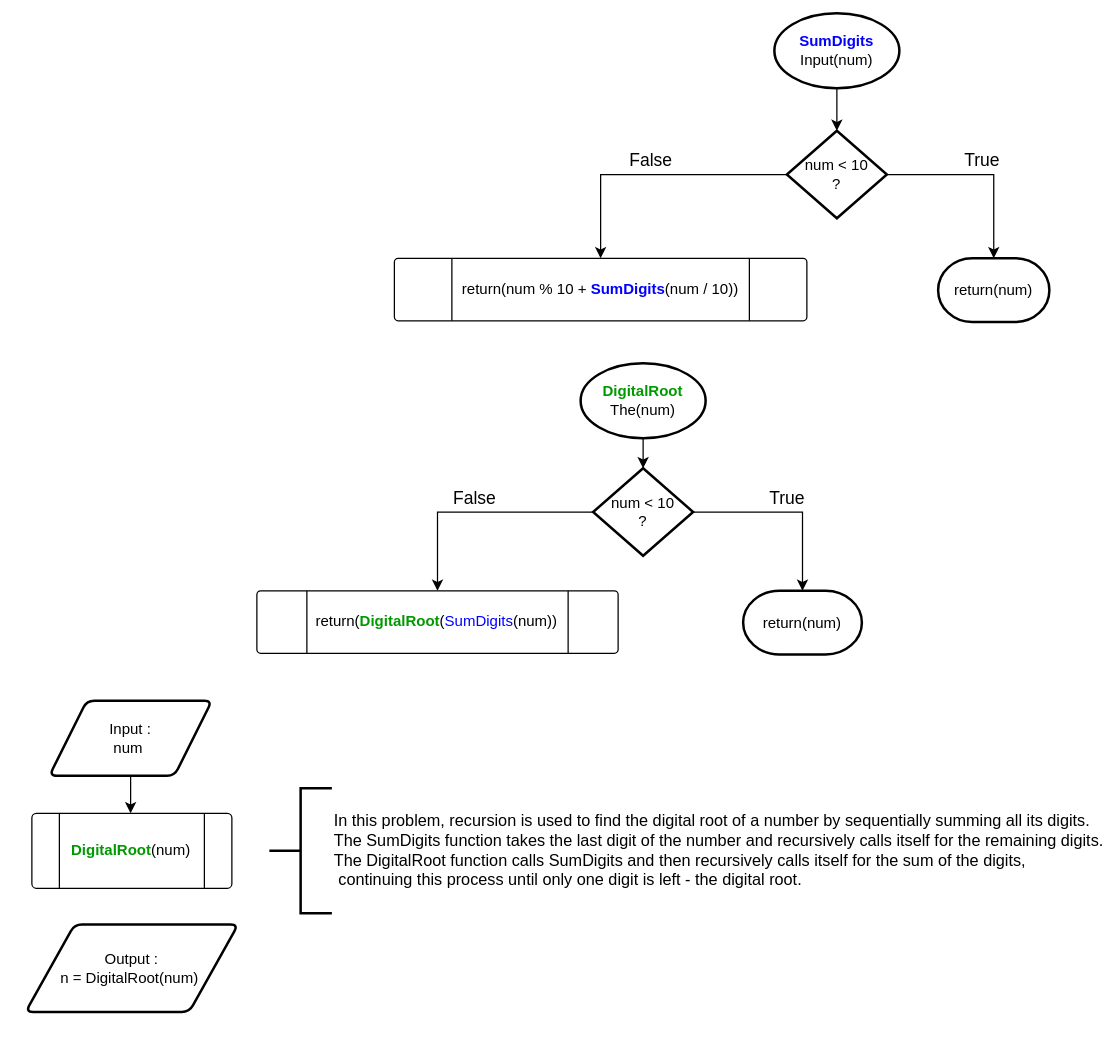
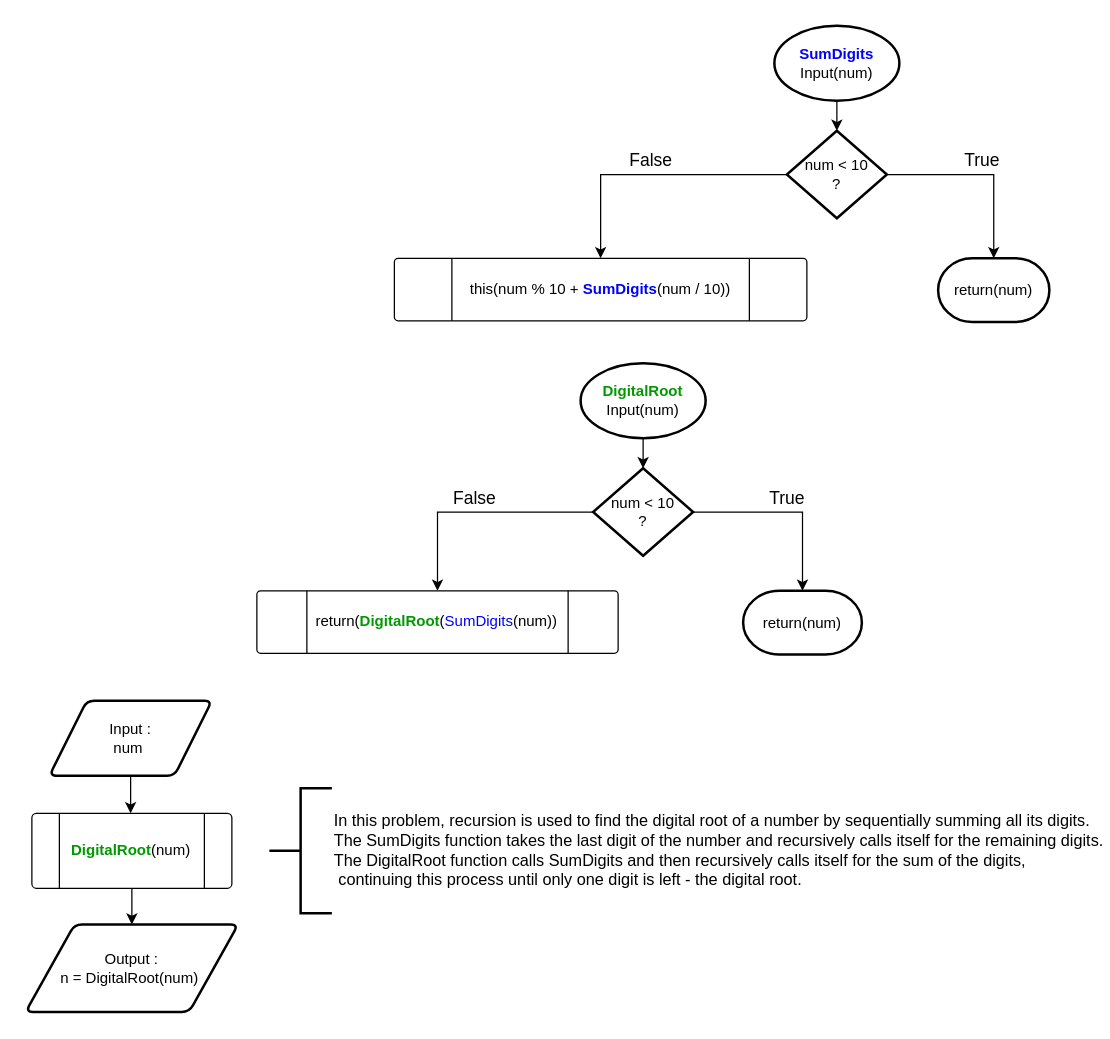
  <mxCell id="0" />
  <mxCell id="1" parent="0" />
  <mxCell id="2" value="" style="edgeStyle=orthogonalEdgeStyle;rounded=0;orthogonalLoop=1;jettySize=auto;html=1;" edge="1" parent="1" source="3"><mxGeometry relative="1" as="geometry"><mxPoint x="104" y="650" as="targetPoint" /></mxGeometry></mxCell>
  <mxCell id="3" value="Input :&lt;br&gt;num&amp;nbsp;" style="shape=parallelogram;html=1;strokeWidth=2;perimeter=parallelogramPerimeter;whiteSpace=wrap;rounded=1;arcSize=12;size=0.23;" vertex="1" parent="1"><mxGeometry x="39" y="560" width="130" height="60" as="geometry" /></mxCell>
+ <mxCell id="4" value="" style="edgeStyle=orthogonalEdgeStyle;rounded=0;orthogonalLoop=1;jettySize=auto;html=1;" edge="1" parent="1" source="5" target="21"><mxGeometry relative="1" as="geometry" /></mxCell>
  <mxCell id="5" value="&lt;b&gt;&lt;font color=&quot;#009900&quot;&gt;DigitalRoot&lt;/font&gt;&lt;/b&gt;(num)" style="verticalLabelPosition=middle;verticalAlign=middle;html=1;shape=process;whiteSpace=wrap;rounded=1;size=0.14;arcSize=6;align=center;labelPosition=center;" vertex="1" parent="1"><mxGeometry x="25" y="650" width="160" height="60" as="geometry" /></mxCell>
  <mxCell id="6" value="" style="edgeStyle=orthogonalEdgeStyle;rounded=0;orthogonalLoop=1;jettySize=auto;html=1;" edge="1" parent="1" source="7" target="9"><mxGeometry relative="1" as="geometry" /></mxCell>
- <mxCell id="7" value="&lt;b style=&quot;border-color: var(--border-color);&quot;&gt;&lt;font style=&quot;border-color: var(--border-color);&quot; color=&quot;#009900&quot;&gt;DigitalRoot&lt;/font&gt;&lt;/b&gt;&lt;br&gt;The(num)" style="strokeWidth=2;html=1;shape=mxgraph.flowchart.start_1;whiteSpace=wrap;" vertex="1" parent="1"><mxGeometry x="464" y="290" width="100" height="60" as="geometry" /></mxCell>
+ <mxCell id="7" value="&lt;b style=&quot;border-color: var(--border-color);&quot;&gt;&lt;font style=&quot;border-color: var(--border-color);&quot; color=&quot;#009900&quot;&gt;DigitalRoot&lt;/font&gt;&lt;/b&gt;&lt;br&gt;Input(num)" style="strokeWidth=2;html=1;shape=mxgraph.flowchart.start_1;whiteSpace=wrap;" vertex="1" parent="1"><mxGeometry x="464" y="290" width="100" height="60" as="geometry" /></mxCell>
  <mxCell id="8" value="False" style="edgeStyle=orthogonalEdgeStyle;rounded=0;orthogonalLoop=1;jettySize=auto;html=1;exitX=0;exitY=0.5;exitDx=0;exitDy=0;exitPerimeter=0;entryX=0.5;entryY=0;entryDx=0;entryDy=0;labelPosition=center;verticalLabelPosition=top;align=center;verticalAlign=bottom;fontSize=14;" edge="1" parent="1" source="9" target="11"><mxGeometry x="0.013" relative="1" as="geometry"><mxPoint as="offset" /></mxGeometry></mxCell>
  <mxCell id="9" value="num &amp;lt; 10&lt;br&gt;?" style="strokeWidth=2;html=1;shape=mxgraph.flowchart.decision;whiteSpace=wrap;" vertex="1" parent="1"><mxGeometry x="474" y="374" width="80" height="70" as="geometry" /></mxCell>
  <mxCell id="10" value="return(num)" style="strokeWidth=2;html=1;shape=mxgraph.flowchart.terminator;whiteSpace=wrap;" vertex="1" parent="1"><mxGeometry x="594" y="472" width="95" height="51" as="geometry" /></mxCell>
  <mxCell id="11" value="return(&lt;span style=&quot;border-color: var(--border-color);&quot;&gt;&lt;font style=&quot;border-color: var(--border-color);&quot; color=&quot;#009900&quot;&gt;&lt;b&gt;DigitalRoot&lt;/b&gt;&lt;/font&gt;&lt;/span&gt;(&lt;span style=&quot;border-color: var(--border-color);&quot;&gt;&lt;font style=&quot;border-color: var(--border-color);&quot; color=&quot;#0000ff&quot;&gt;SumDigits&lt;/font&gt;&lt;/span&gt;(num))" style="verticalLabelPosition=middle;verticalAlign=middle;html=1;shape=process;whiteSpace=wrap;rounded=1;size=0.14;arcSize=6;labelPosition=center;align=center;fontColor=#000000;" vertex="1" parent="1"><mxGeometry x="205" y="472" width="289" height="50" as="geometry" /></mxCell>
  <mxCell id="12" value="True" style="edgeStyle=orthogonalEdgeStyle;rounded=0;orthogonalLoop=1;jettySize=auto;html=1;exitX=1;exitY=0.5;exitDx=0;exitDy=0;exitPerimeter=0;entryX=0.5;entryY=0;entryDx=0;entryDy=0;entryPerimeter=0;labelPosition=center;verticalLabelPosition=top;align=center;verticalAlign=bottom;fontSize=14;" edge="1" parent="1" source="9" target="10"><mxGeometry relative="1" as="geometry" /></mxCell>
  <mxCell id="13" value="" style="edgeStyle=orthogonalEdgeStyle;rounded=0;orthogonalLoop=1;jettySize=auto;html=1;" edge="1" parent="1" source="14" target="16"><mxGeometry relative="1" as="geometry" /></mxCell>
- <mxCell id="14" value="&lt;b&gt;&lt;font color=&quot;#0000ff&quot;&gt;SumDigits&lt;/font&gt;&lt;/b&gt;&lt;br&gt;Input(num)" style="strokeWidth=2;html=1;shape=mxgraph.flowchart.start_1;whiteSpace=wrap;" vertex="1" parent="1"><mxGeometry x="619" y="10" width="100" height="60" as="geometry" /></mxCell>
+ <mxCell id="14" value="&lt;b&gt;&lt;font color=&quot;#0000ff&quot;&gt;SumDigits&lt;/font&gt;&lt;/b&gt;&lt;br&gt;Input(num)" style="strokeWidth=2;html=1;shape=mxgraph.flowchart.start_1;whiteSpace=wrap;" vertex="1" parent="1"><mxGeometry x="619" y="20" width="100" height="60" as="geometry" /></mxCell>
  <mxCell id="15" value="False" style="edgeStyle=orthogonalEdgeStyle;rounded=0;orthogonalLoop=1;jettySize=auto;html=1;exitX=0;exitY=0.5;exitDx=0;exitDy=0;exitPerimeter=0;entryX=0.5;entryY=0;entryDx=0;entryDy=0;labelPosition=center;verticalLabelPosition=top;align=center;verticalAlign=bottom;fontSize=14;" edge="1" parent="1" source="16" target="18"><mxGeometry x="0.013" relative="1" as="geometry"><mxPoint as="offset" /></mxGeometry></mxCell>
  <mxCell id="16" value="num &amp;lt; 10&lt;br&gt;?" style="strokeWidth=2;html=1;shape=mxgraph.flowchart.decision;whiteSpace=wrap;" vertex="1" parent="1"><mxGeometry x="629" y="104" width="80" height="70" as="geometry" /></mxCell>
  <mxCell id="17" value="return(num)" style="strokeWidth=2;html=1;shape=mxgraph.flowchart.terminator;whiteSpace=wrap;" vertex="1" parent="1"><mxGeometry x="750" y="206" width="89" height="51" as="geometry" /></mxCell>
- <mxCell id="18" value="return(num % 10 +&amp;nbsp;&lt;b style=&quot;border-color: var(--border-color);&quot;&gt;&lt;font style=&quot;border-color: var(--border-color);&quot; color=&quot;#0000ff&quot;&gt;SumDigits&lt;/font&gt;&lt;/b&gt;(num / 10))" style="verticalLabelPosition=middle;verticalAlign=middle;html=1;shape=process;whiteSpace=wrap;rounded=1;size=0.14;arcSize=6;labelPosition=center;align=center;" vertex="1" parent="1"><mxGeometry x="315" y="206" width="330" height="50" as="geometry" /></mxCell>
+ <mxCell id="18" value="this(num % 10 +&amp;nbsp;&lt;b style=&quot;border-color: var(--border-color);&quot;&gt;&lt;font style=&quot;border-color: var(--border-color);&quot; color=&quot;#0000ff&quot;&gt;SumDigits&lt;/font&gt;&lt;/b&gt;(num / 10))" style="verticalLabelPosition=middle;verticalAlign=middle;html=1;shape=process;whiteSpace=wrap;rounded=1;size=0.14;arcSize=6;labelPosition=center;align=center;" vertex="1" parent="1"><mxGeometry x="315" y="206" width="330" height="50" as="geometry" /></mxCell>
  <mxCell id="19" value="True" style="edgeStyle=orthogonalEdgeStyle;rounded=0;orthogonalLoop=1;jettySize=auto;html=1;exitX=1;exitY=0.5;exitDx=0;exitDy=0;exitPerimeter=0;entryX=0.5;entryY=0;entryDx=0;entryDy=0;entryPerimeter=0;labelPosition=center;verticalLabelPosition=top;align=center;verticalAlign=bottom;fontSize=14;" edge="1" parent="1" source="16" target="17"><mxGeometry relative="1" as="geometry" /></mxCell>
  <mxCell id="20" value="&lt;div style=&quot;font-size: 13px;&quot;&gt;In this problem, recursion is used to find the digital root of a number by sequentially summing all its digits.&amp;nbsp;&lt;/div&gt;&lt;div style=&quot;font-size: 13px;&quot;&gt;The SumDigits function takes the last digit of the number and recursively calls itself for the remaining digits.&amp;nbsp;&lt;/div&gt;&lt;div style=&quot;font-size: 13px;&quot;&gt;The DigitalRoot function calls SumDigits and then recursively calls itself for the sum of the digits,&lt;/div&gt;&lt;div style=&quot;font-size: 13px;&quot;&gt;&amp;nbsp;continuing this process until only one digit is left - the digital root.&lt;br style=&quot;font-size: 13px;&quot;&gt;&lt;/div&gt;" style="strokeWidth=2;html=1;shape=mxgraph.flowchart.annotation_2;align=left;labelPosition=right;pointerEvents=1;fontSize=13;" vertex="1" parent="1"><mxGeometry x="215" y="630" width="50" height="100" as="geometry" /></mxCell>
  <mxCell id="21" value="Output :&lt;br&gt;n = DigitalRoot(num)&amp;nbsp;" style="shape=parallelogram;html=1;strokeWidth=2;perimeter=parallelogramPerimeter;whiteSpace=wrap;rounded=1;arcSize=12;size=0.23;" vertex="1" parent="1"><mxGeometry x="20" y="739" width="170" height="70" as="geometry" /></mxCell>
